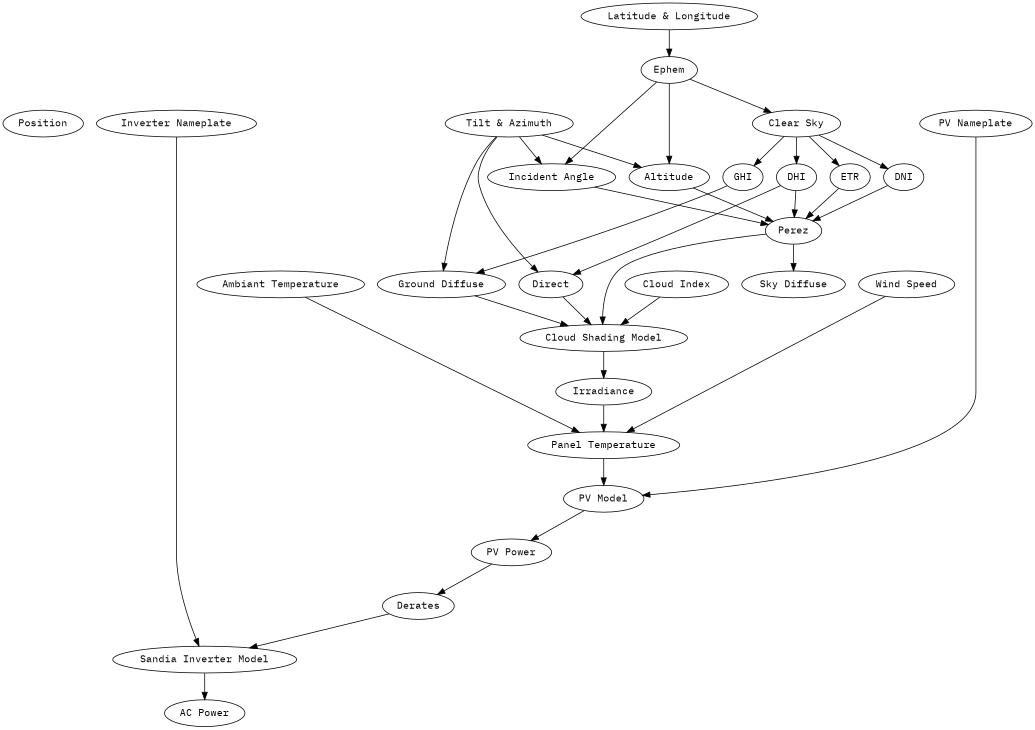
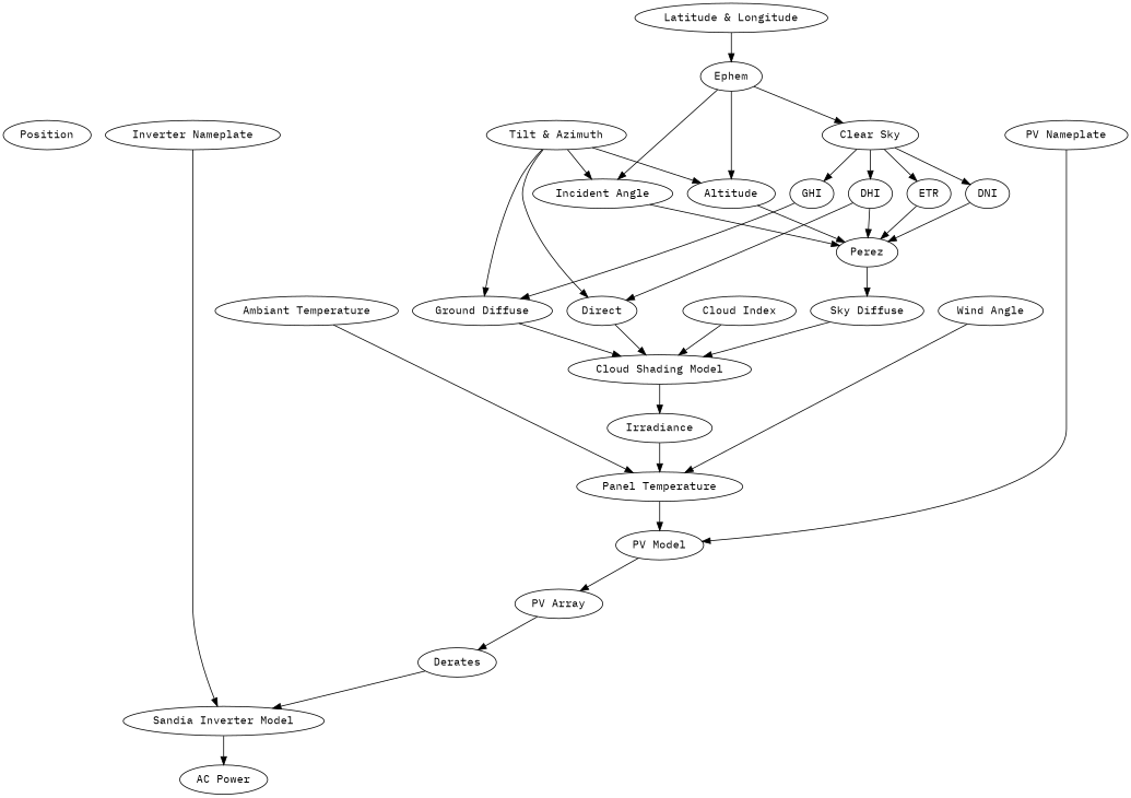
  digraph {
    fontname="IBM Plex Mono"
    node [fontname="IBM Plex Mono"]
    edge [fontname="IBM Plex Mono"]
    Position
    "Tilt & Azimuth"
    "PV Nameplate"
    "Inverter Nameplate"
    "Cloud Index"
-   "Wind Speed"
+   "Wind Speed" [label="Wind Angle"]
    "Ambiant Temperature"
    "Ground Diffuse"
    "Sky Diffuse"
    Direct
    GHI
    ETR
    DHI
    DNI
    Altitude
    "Incident Angle"
    "PV Model"
    "Sandia Inverter Model"
    "Cloud Shading Model"
    "Panel Temperature"
    Perez
-   "PV Array" [label="PV Power"]
+   "PV Array"
    "AC Power"
    Irradiance
    "Latitude & Longitude"
    Ephem
    "Clear Sky"
    Derates
    subgraph sub_1 {
      rank=same
      Position
      "Tilt & Azimuth"
      "PV Nameplate"
      "Inverter Nameplate"
    }
    subgraph sub_2 {
      rank=same
      "Cloud Index"
      "Wind Speed"
      "Ambiant Temperature"
    }
    subgraph sub_3 {
      rank=same
      "Ground Diffuse"
      "Sky Diffuse"
      Direct
    }
    subgraph sub_4 {
      rank=same
      GHI
      ETR
      DHI
      DNI
    }
    "Tilt & Azimuth" -> "Ground Diffuse"
    "Tilt & Azimuth" -> Direct
    "Tilt & Azimuth" -> Altitude
    "Tilt & Azimuth" -> "Incident Angle"
    "PV Nameplate" -> "PV Model"
    "Inverter Nameplate" -> "Sandia Inverter Model"
    "Cloud Index" -> "Cloud Shading Model"
    "Wind Speed" -> "Panel Temperature"
    "Ambiant Temperature" -> "Panel Temperature"
    "Ground Diffuse" -> "Cloud Shading Model"
-   Perez -> "Cloud Shading Model"
+   "Sky Diffuse" -> "Cloud Shading Model"
    Direct -> "Cloud Shading Model"
    GHI -> "Ground Diffuse"
    ETR -> Perez
    DHI -> Direct
    DHI -> Perez
    DNI -> Perez
    Altitude -> Perez
    "Incident Angle" -> Perez
    "PV Model" -> "PV Array"
    "Sandia Inverter Model" -> "AC Power"
    "Cloud Shading Model" -> Irradiance
    "Panel Temperature" -> "PV Model"
    Perez -> "Sky Diffuse"
    "PV Array" -> Derates
    Irradiance -> "Panel Temperature"
    "Latitude & Longitude" -> Ephem
    Ephem -> Altitude
    Ephem -> "Incident Angle"
    Ephem -> "Clear Sky"
    "Clear Sky" -> GHI
    "Clear Sky" -> ETR
    "Clear Sky" -> DHI
    "Clear Sky" -> DNI
    Derates -> "Sandia Inverter Model"
  }
